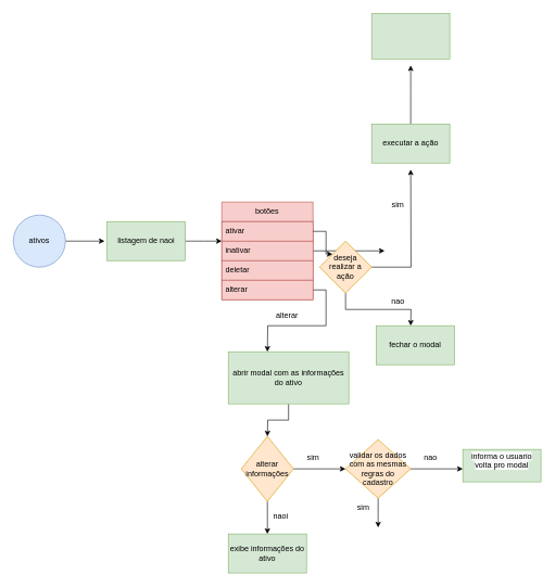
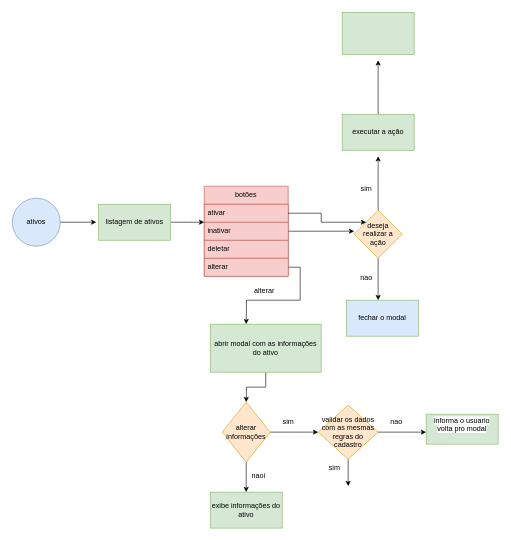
  <mxCell id="0" />
  <mxCell id="1" parent="0" />
  <mxCell id="2" style="edgeStyle=orthogonalEdgeStyle;rounded=0;orthogonalLoop=1;jettySize=auto;html=1;" edge="1" parent="1" source="3"><mxGeometry relative="1" as="geometry"><mxPoint x="160" y="370" as="targetPoint" /></mxGeometry></mxCell>
  <mxCell id="3" value="ativos" style="ellipse;whiteSpace=wrap;html=1;fillColor=#dae8fc;strokeColor=#6c8ebf;" vertex="1" parent="1"><mxGeometry x="20" y="330" width="80" height="80" as="geometry" /></mxCell>
  <mxCell id="4" style="edgeStyle=orthogonalEdgeStyle;rounded=0;orthogonalLoop=1;jettySize=auto;html=1;" edge="1" parent="1" source="5"><mxGeometry relative="1" as="geometry"><mxPoint x="340" y="370" as="targetPoint" /></mxGeometry></mxCell>
- <mxCell id="5" value="listagem de naoi" style="whiteSpace=wrap;html=1;fillColor=#d5e8d4;strokeColor=#82b366;" vertex="1" parent="1"><mxGeometry x="164" y="340" width="120" height="60" as="geometry" /></mxCell>
+ <mxCell id="5" value="listagem de ativos" style="whiteSpace=wrap;html=1;fillColor=#d5e8d4;strokeColor=#82b366;" vertex="1" parent="1"><mxGeometry x="164" y="340" width="120" height="60" as="geometry" /></mxCell>
  <mxCell id="6" value="botões" style="swimlane;fontStyle=0;childLayout=stackLayout;horizontal=1;startSize=30;horizontalStack=0;resizeParent=1;resizeParentMax=0;resizeLast=0;collapsible=1;marginBottom=0;whiteSpace=wrap;html=1;fillColor=#f8cecc;strokeColor=#b85450;" vertex="1" parent="1"><mxGeometry x="340" y="310" width="140" height="150" as="geometry" /></mxCell>
  <mxCell id="7" value="ativar" style="text;strokeColor=#b85450;fillColor=#f8cecc;align=left;verticalAlign=middle;spacingLeft=4;spacingRight=4;overflow=hidden;points=[[0,0.5],[1,0.5]];portConstraint=eastwest;rotatable=0;whiteSpace=wrap;html=1;" vertex="1" parent="6"><mxGeometry y="30" width="140" height="30" as="geometry" /></mxCell>
  <mxCell id="8" style="edgeStyle=orthogonalEdgeStyle;rounded=0;orthogonalLoop=1;jettySize=auto;html=1;" edge="1" parent="6" source="9"><mxGeometry relative="1" as="geometry"><mxPoint x="250" y="75" as="targetPoint" /></mxGeometry></mxCell>
  <mxCell id="9" value="inativar" style="text;strokeColor=#b85450;fillColor=#f8cecc;align=left;verticalAlign=middle;spacingLeft=4;spacingRight=4;overflow=hidden;points=[[0,0.5],[1,0.5]];portConstraint=eastwest;rotatable=0;whiteSpace=wrap;html=1;" vertex="1" parent="6"><mxGeometry y="60" width="140" height="30" as="geometry" /></mxCell>
  <mxCell id="10" value="deletar" style="text;strokeColor=#b85450;fillColor=#f8cecc;align=left;verticalAlign=middle;spacingLeft=4;spacingRight=4;overflow=hidden;points=[[0,0.5],[1,0.5]];portConstraint=eastwest;rotatable=0;whiteSpace=wrap;html=1;" vertex="1" parent="6"><mxGeometry y="90" width="140" height="30" as="geometry" /></mxCell>
  <mxCell id="11" style="edgeStyle=orthogonalEdgeStyle;rounded=0;orthogonalLoop=1;jettySize=auto;html=1;exitX=1;exitY=0.5;exitDx=0;exitDy=0;" edge="1" parent="6" source="12"><mxGeometry relative="1" as="geometry"><mxPoint x="70" y="230" as="targetPoint" /></mxGeometry></mxCell>
  <mxCell id="12" value="alterar" style="text;strokeColor=#b85450;fillColor=#f8cecc;align=left;verticalAlign=middle;spacingLeft=4;spacingRight=4;overflow=hidden;points=[[0,0.5],[1,0.5]];portConstraint=eastwest;rotatable=0;whiteSpace=wrap;html=1;" vertex="1" parent="6"><mxGeometry y="120" width="140" height="30" as="geometry" /></mxCell>
  <mxCell id="13" style="edgeStyle=orthogonalEdgeStyle;rounded=0;orthogonalLoop=1;jettySize=auto;html=1;" edge="1" parent="1" source="15"><mxGeometry relative="1" as="geometry"><mxPoint x="630" y="260" as="targetPoint" /></mxGeometry></mxCell>
  <mxCell id="14" style="edgeStyle=orthogonalEdgeStyle;rounded=0;orthogonalLoop=1;jettySize=auto;html=1;exitX=0.5;exitY=1;exitDx=0;exitDy=0;" edge="1" parent="1" source="15"><mxGeometry relative="1" as="geometry"><mxPoint x="630" y="500" as="targetPoint" /></mxGeometry></mxCell>
- <mxCell id="15" value="deseja realizar a ação" style="rhombus;whiteSpace=wrap;html=1;fillColor=#ffe6cc;strokeColor=#d79b00;" vertex="1" parent="1"><mxGeometry x="490" y="370" width="80" height="80" as="geometry" /></mxCell>
+ <mxCell id="15" value="deseja realizar a ação" style="rhombus;whiteSpace=wrap;html=1;fillColor=#ffe6cc;strokeColor=#d79b00;" vertex="1" parent="1"><mxGeometry x="590" y="350" width="80" height="80" as="geometry" /></mxCell>
  <mxCell id="16" style="edgeStyle=orthogonalEdgeStyle;rounded=0;orthogonalLoop=1;jettySize=auto;html=1;" edge="1" parent="1" source="17"><mxGeometry relative="1" as="geometry"><mxPoint x="630" y="100" as="targetPoint" /></mxGeometry></mxCell>
  <mxCell id="17" value="executar a ação" style="whiteSpace=wrap;html=1;fillColor=#d5e8d4;strokeColor=#82b366;" vertex="1" parent="1"><mxGeometry x="570" width="120" height="60" as="geometry" y="190" /></mxCell>
  <mxCell id="18" value="sim" style="text;html=1;align=center;verticalAlign=middle;resizable=0;points=[];autosize=1;strokeColor=none;fillColor=none;" vertex="1" parent="1"><mxGeometry x="590" y="300" width="40" height="30" as="geometry" /></mxCell>
  <mxCell id="19" value="" style="whiteSpace=wrap;html=1;fillColor=#d5e8d4;strokeColor=#82b366;" vertex="1" parent="1"><mxGeometry x="570" y="20" width="120" height="70" as="geometry" /></mxCell>
  <mxCell id="20" value="nao" style="text;html=1;align=center;verticalAlign=middle;resizable=0;points=[];autosize=1;strokeColor=none;fillColor=none;" vertex="1" parent="1"><mxGeometry x="590" y="448" width="40" height="30" as="geometry" /></mxCell>
- <mxCell id="21" value="&lt;div&gt;&lt;span style=&quot;background-color: initial;&quot;&gt;fechar o modal&lt;/span&gt;&lt;br&gt;&lt;/div&gt;" style="whiteSpace=wrap;html=1;fillColor=#d5e8d4;strokeColor=#82b366;" vertex="1" parent="1"><mxGeometry x="577" y="500" width="120" height="60" as="geometry" /></mxCell>
+ <mxCell id="21" value="&lt;div&gt;&lt;span style=&quot;background-color: initial;&quot;&gt;fechar o modal&lt;/span&gt;&lt;br&gt;&lt;/div&gt;" style="whiteSpace=wrap;html=1;fillColor=#dae8fc;strokeColor=#82b366;" vertex="1" parent="1"><mxGeometry x="577" y="500" width="120" height="60" as="geometry" /></mxCell>
  <mxCell id="22" value="alterar" style="text;html=1;align=center;verticalAlign=middle;resizable=0;points=[];autosize=1;strokeColor=none;fillColor=none;" vertex="1" parent="1"><mxGeometry x="410" y="470" width="60" height="30" as="geometry" /></mxCell>
  <mxCell id="23" style="edgeStyle=orthogonalEdgeStyle;rounded=0;orthogonalLoop=1;jettySize=auto;html=1;" edge="1" parent="1" source="24"><mxGeometry relative="1" as="geometry"><mxPoint x="410" y="670" as="targetPoint" /></mxGeometry></mxCell>
  <mxCell id="24" value="abrir modal com as informações do ativo" style="whiteSpace=wrap;html=1;fillColor=#d5e8d4;strokeColor=#82b366;" vertex="1" parent="1"><mxGeometry x="350" y="540" width="185" height="80" as="geometry" /></mxCell>
  <mxCell id="25" style="edgeStyle=orthogonalEdgeStyle;rounded=0;orthogonalLoop=1;jettySize=auto;html=1;entryX=0;entryY=0;entryDx=0;entryDy=0;" edge="1" parent="1" source="7" target="15"><mxGeometry relative="1" as="geometry" /></mxCell>
  <mxCell id="26" style="edgeStyle=orthogonalEdgeStyle;rounded=0;orthogonalLoop=1;jettySize=auto;html=1;" edge="1" parent="1" source="28"><mxGeometry relative="1" as="geometry"><mxPoint x="530" y="720" as="targetPoint" /></mxGeometry></mxCell>
  <mxCell id="27" style="edgeStyle=orthogonalEdgeStyle;rounded=0;orthogonalLoop=1;jettySize=auto;html=1;" edge="1" parent="1" source="28"><mxGeometry relative="1" as="geometry"><mxPoint x="410" y="820" as="targetPoint" /></mxGeometry></mxCell>
  <mxCell id="28" value="alterar informações" style="rhombus;whiteSpace=wrap;html=1;fillColor=#ffe6cc;strokeColor=#d79b00;" vertex="1" parent="1"><mxGeometry x="370" y="670" width="80" height="100" as="geometry" /></mxCell>
  <mxCell id="29" value="sim" style="text;html=1;align=center;verticalAlign=middle;resizable=0;points=[];autosize=1;strokeColor=none;fillColor=none;" vertex="1" parent="1"><mxGeometry x="460" y="688" width="40" height="30" as="geometry" /></mxCell>
  <mxCell id="30" style="edgeStyle=orthogonalEdgeStyle;rounded=0;orthogonalLoop=1;jettySize=auto;html=1;" edge="1" parent="1" source="32"><mxGeometry relative="1" as="geometry"><mxPoint x="710" y="720" as="targetPoint" /></mxGeometry></mxCell>
  <mxCell id="31" style="edgeStyle=orthogonalEdgeStyle;rounded=0;orthogonalLoop=1;jettySize=auto;html=1;exitX=0.5;exitY=1;exitDx=0;exitDy=0;" edge="1" parent="1" source="32"><mxGeometry relative="1" as="geometry"><mxPoint x="580" y="810" as="targetPoint" /></mxGeometry></mxCell>
  <mxCell id="32" value="validar os dados com as mesmas regras do cadastro" style="rhombus;whiteSpace=wrap;html=1;fillColor=#ffe6cc;strokeColor=#d79b00;" vertex="1" parent="1"><mxGeometry x="530" y="675" width="100" height="90" as="geometry" /></mxCell>
  <mxCell id="33" value="nao" style="text;html=1;align=center;verticalAlign=middle;resizable=0;points=[];autosize=1;strokeColor=none;fillColor=none;" vertex="1" parent="1"><mxGeometry x="640" y="688" width="40" height="30" as="geometry" /></mxCell>
  <mxCell id="34" value="&#10;&lt;span style=&quot;color: rgb(0, 0, 0); font-family: Helvetica; font-size: 12px; font-style: normal; font-variant-ligatures: normal; font-variant-caps: normal; font-weight: 400; letter-spacing: normal; orphans: 2; text-align: center; text-indent: 0px; text-transform: none; widows: 2; word-spacing: 0px; -webkit-text-stroke-width: 0px; white-space: normal; background-color: rgb(251, 251, 251); text-decoration-thickness: initial; text-decoration-style: initial; text-decoration-color: initial; display: inline !important; float: none;&quot;&gt;informa o usuario volta pro modal&lt;/span&gt;&#10;&#10;" style="whiteSpace=wrap;html=1;fillColor=#d5e8d4;strokeColor=#82b366;" vertex="1" parent="1"><mxGeometry x="710" y="690" width="120" height="50" as="geometry" /></mxCell>
  <mxCell id="35" value="sim" style="text;html=1;align=center;verticalAlign=middle;resizable=0;points=[];autosize=1;strokeColor=none;fillColor=none;" vertex="1" parent="1"><mxGeometry x="537" y="765" width="40" height="30" as="geometry" /></mxCell>
  <mxCell id="36" value="naoi" style="text;html=1;align=center;verticalAlign=middle;resizable=0;points=[];autosize=1;strokeColor=none;fillColor=none;" vertex="1" parent="1"><mxGeometry x="405" y="778" width="50" height="30" as="geometry" /></mxCell>
  <mxCell id="37" value="exibe informações do ativo" style="whiteSpace=wrap;html=1;fillColor=#d5e8d4;strokeColor=#82b366;" vertex="1" parent="1"><mxGeometry x="350" y="820" width="120" height="60" as="geometry" /></mxCell>
